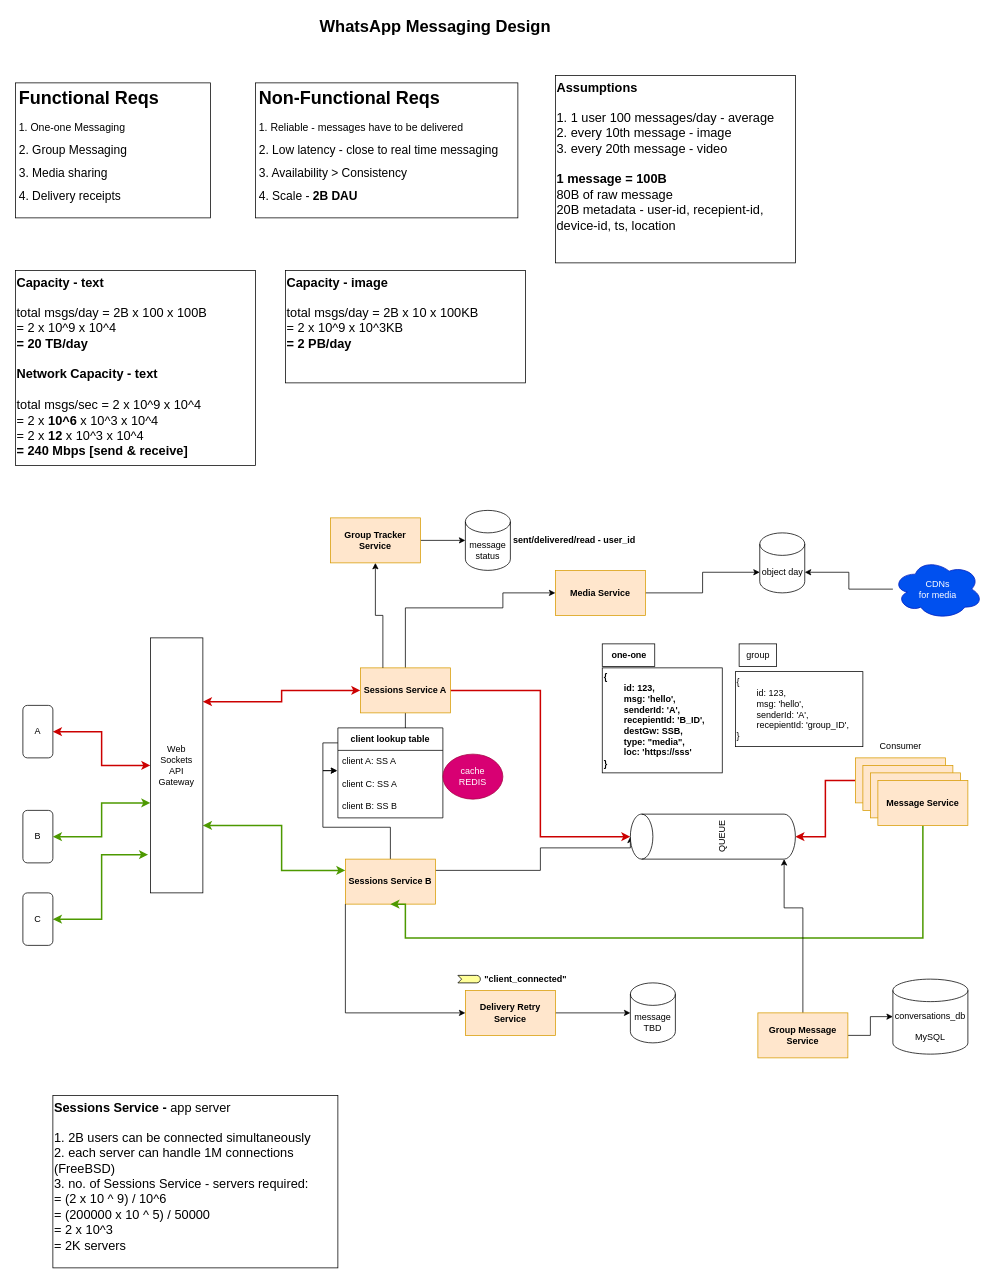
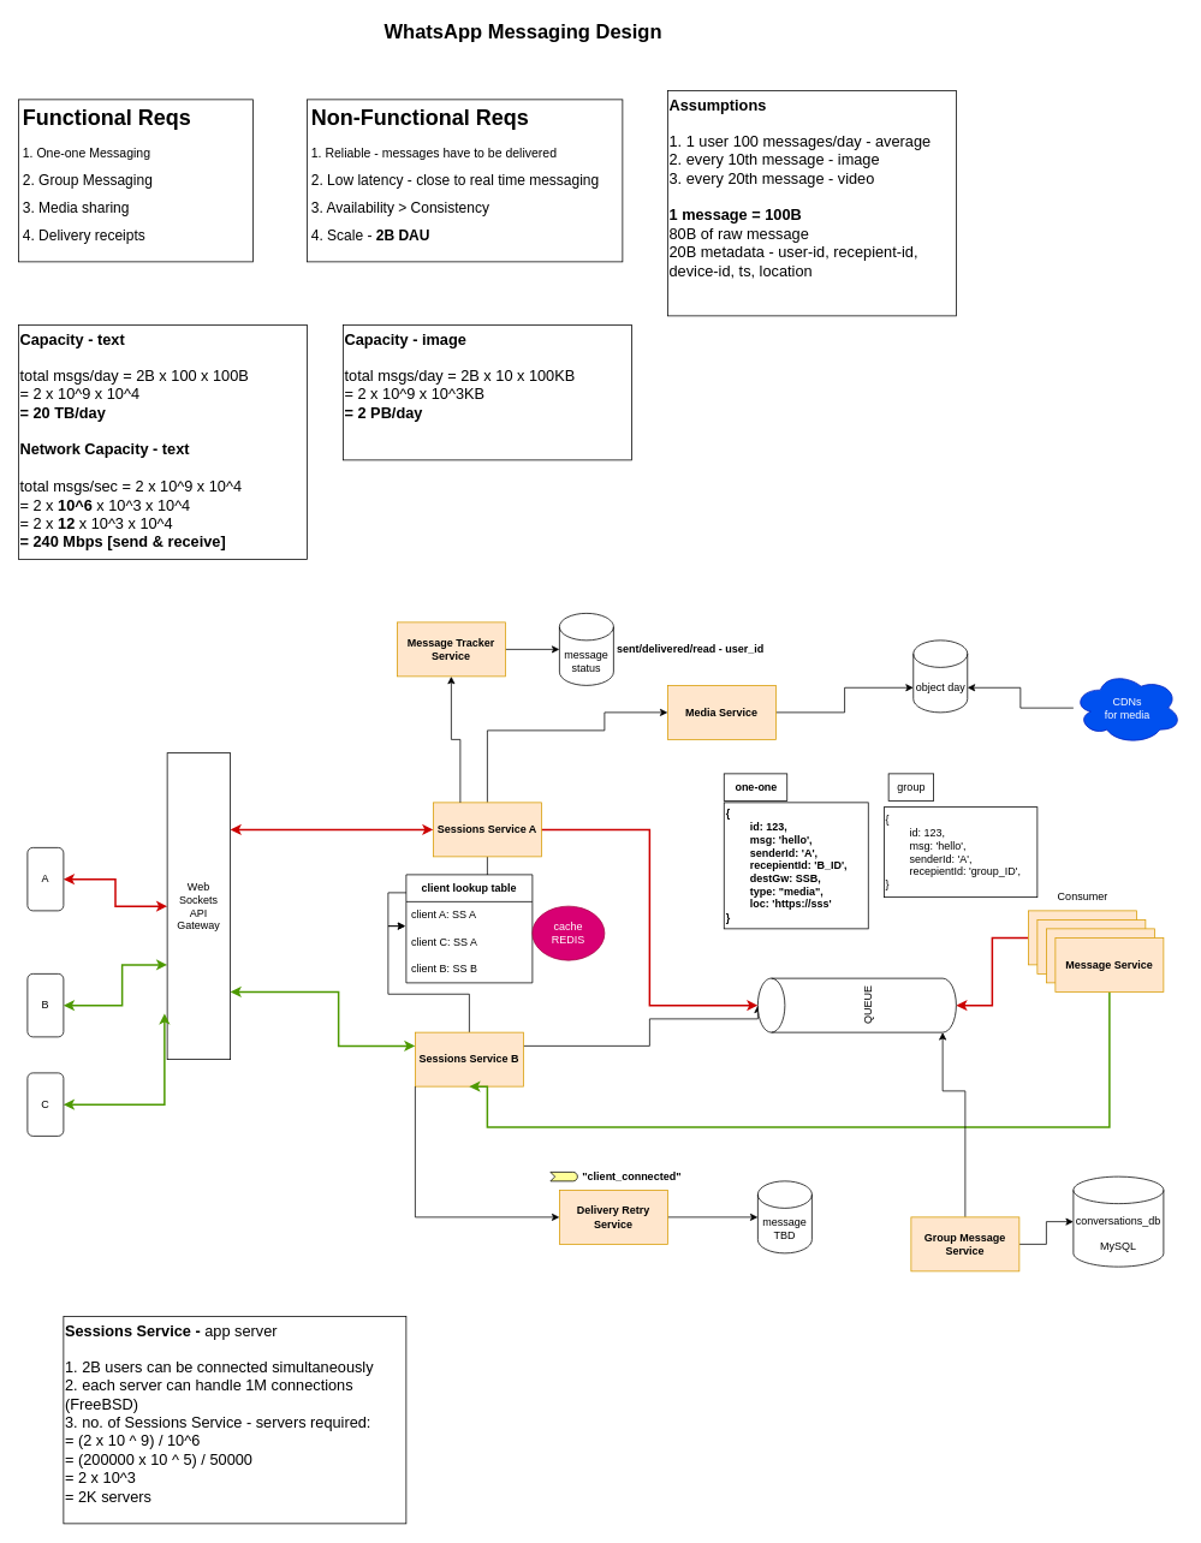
  <mxCell id="0" />
  <mxCell id="1" parent="0" />
  <mxCell id="2" value="&lt;h1&gt;Functional Reqs&lt;/h1&gt;&lt;p&gt;&lt;font style=&quot;font-size: 14px;&quot;&gt;1. One-one Messaging&lt;/font&gt;&lt;/p&gt;&lt;p&gt;&lt;font size=&quot;3&quot;&gt;2. Group Messaging&lt;/font&gt;&lt;/p&gt;&lt;p&gt;&lt;font size=&quot;3&quot;&gt;3. Media sharing&lt;/font&gt;&lt;/p&gt;&lt;p&gt;&lt;font size=&quot;3&quot;&gt;4. Delivery receipts&lt;/font&gt;&lt;/p&gt;" style="text;html=1;strokeColor=default;fillColor=none;spacing=5;spacingTop=-20;whiteSpace=wrap;overflow=hidden;rounded=0;" parent="1" vertex="1"><mxGeometry x="20" y="110" width="260" height="180" as="geometry" /></mxCell>
  <mxCell id="3" value="&lt;h1&gt;Non-Functional Reqs&lt;/h1&gt;&lt;p&gt;&lt;font style=&quot;font-size: 14px;&quot;&gt;1. Reliable - messages have to be delivered&lt;/font&gt;&lt;/p&gt;&lt;p&gt;&lt;font size=&quot;3&quot;&gt;2. Low latency - close to real time messaging&lt;/font&gt;&lt;/p&gt;&lt;p&gt;&lt;font size=&quot;3&quot;&gt;3. Availability &amp;gt; Consistency&lt;/font&gt;&lt;/p&gt;&lt;p&gt;&lt;font size=&quot;3&quot;&gt;4. Scale - &lt;b&gt;2B DAU&lt;/b&gt;&lt;/font&gt;&lt;/p&gt;" style="text;html=1;strokeColor=default;fillColor=none;spacing=5;spacingTop=-20;whiteSpace=wrap;overflow=hidden;rounded=0;" parent="1" vertex="1"><mxGeometry x="340" y="110" width="350" height="180" as="geometry" /></mxCell>
  <mxCell id="4" value="WhatsApp Messaging Design" style="text;html=1;strokeColor=none;fillColor=none;align=center;verticalAlign=middle;whiteSpace=wrap;rounded=0;fontSize=22;fontStyle=1" parent="1" vertex="1"><mxGeometry x="370" y="20" width="420" height="30" as="geometry" /></mxCell>
  <mxCell id="5" value="&lt;b&gt;Assumptions&lt;/b&gt;&lt;br&gt;&lt;br&gt;1. 1 user 100 messages/day - average&lt;br&gt;2. every 10th message - image&lt;br&gt;3. every 20th message - video&lt;br&gt;&lt;br&gt;&lt;b&gt;1 message = 100B&lt;/b&gt;&lt;br&gt;80B of raw message&lt;br&gt;20B metadata - user-id, recepient-id, device-id, ts, location" style="text;html=1;strokeColor=default;fillColor=none;align=left;verticalAlign=top;whiteSpace=wrap;rounded=0;fontSize=17;" parent="1" vertex="1"><mxGeometry x="740" y="100" width="320" height="250" as="geometry" /></mxCell>
  <mxCell id="6" value="&lt;b&gt;Capacity - text&lt;/b&gt;&lt;br&gt;&lt;br&gt;total msgs/day = 2B x 100 x 100B&lt;br&gt;= 2 x 10^9 x 10^4&lt;br&gt;&lt;b&gt;= 20 TB/day&lt;/b&gt;&lt;br&gt;&lt;br&gt;&lt;b style=&quot;border-color: var(--border-color);&quot;&gt;Network Capacity - text&lt;/b&gt;&lt;br&gt;&lt;br&gt;total msgs/sec = 2 x 10^9 x 10^4&lt;br&gt;= 2 x &lt;b&gt;10^6&lt;/b&gt; x 10^3 x 10^4&lt;br&gt;= 2 x&amp;nbsp;&lt;b style=&quot;border-color: var(--border-color);&quot;&gt;12&lt;/b&gt;&amp;nbsp;x 10^3 x 10^4&lt;br&gt;&lt;b&gt;= 240 Mbps [send &amp;amp; receive]&lt;/b&gt;" style="text;html=1;strokeColor=default;fillColor=none;align=left;verticalAlign=top;whiteSpace=wrap;rounded=0;fontSize=17;" parent="1" vertex="1"><mxGeometry x="20" y="360" width="320" height="260" as="geometry" /></mxCell>
  <mxCell id="7" value="&lt;b&gt;Capacity - image&lt;/b&gt;&lt;br&gt;&lt;br&gt;total msgs/day = 2B x 10 x 100KB&lt;br&gt;= 2 x 10^9 x 10^3KB&lt;br&gt;&lt;b&gt;= 2 PB/day&lt;/b&gt;&lt;br&gt;" style="text;html=1;strokeColor=default;fillColor=none;align=left;verticalAlign=top;whiteSpace=wrap;rounded=0;fontSize=17;" parent="1" vertex="1"><mxGeometry x="380" y="360" width="320" height="150" as="geometry" /></mxCell>
  <mxCell id="8" style="edgeStyle=orthogonalEdgeStyle;rounded=0;orthogonalLoop=1;jettySize=auto;html=1;fillColor=#f8cecc;strokeColor=#CC0000;jumpStyle=arc;strokeWidth=2;startArrow=classic;startFill=1;" parent="1" source="9" target="14" edge="1"><mxGeometry relative="1" as="geometry" /></mxCell>
  <mxCell id="9" value="A" style="rounded=1;whiteSpace=wrap;html=1;" parent="1" vertex="1"><mxGeometry x="30" y="940" width="40" height="70" as="geometry" /></mxCell>
  <mxCell id="10" value="B" style="rounded=1;whiteSpace=wrap;html=1;" parent="1" vertex="1"><mxGeometry x="30" y="1080" width="40" height="70" as="geometry" /></mxCell>
  <mxCell id="11" style="edgeStyle=orthogonalEdgeStyle;rounded=0;orthogonalLoop=1;jettySize=auto;html=1;exitX=1;exitY=0.25;exitDx=0;exitDy=0;fillColor=#f8cecc;strokeColor=#CC0000;jumpStyle=arc;strokeWidth=2;startArrow=classic;startFill=1;" parent="1" source="14" target="18" edge="1"><mxGeometry relative="1" as="geometry" /></mxCell>
  <mxCell id="12" style="edgeStyle=orthogonalEdgeStyle;rounded=0;orthogonalLoop=1;jettySize=auto;html=1;strokeColor=#4D9900;strokeWidth=2;startArrow=classic;startFill=1;" parent="1" source="14" target="21" edge="1"><mxGeometry relative="1" as="geometry"><Array as="points"><mxPoint x="375" y="1100" /><mxPoint x="375" y="1160" /></Array></mxGeometry></mxCell>
  <mxCell id="13" style="edgeStyle=orthogonalEdgeStyle;rounded=0;orthogonalLoop=1;jettySize=auto;html=1;entryX=1;entryY=0.5;entryDx=0;entryDy=0;strokeColor=#4D9900;strokeWidth=2;startArrow=classic;startFill=1;" parent="1" source="14" target="10" edge="1"><mxGeometry relative="1" as="geometry"><Array as="points"><mxPoint x="135" y="1070" /><mxPoint x="135" y="1115" /></Array></mxGeometry></mxCell>
- <mxCell id="14" value="Web Sockets&lt;br&gt;API&lt;br&gt;Gateway" style="rounded=0;whiteSpace=wrap;html=1;" parent="1" vertex="1"><mxGeometry x="200" y="850" width="70" height="340" as="geometry" /></mxCell>
+ <mxCell id="14" value="Web Sockets&lt;br&gt;API&lt;br&gt;Gateway" style="rounded=0;whiteSpace=wrap;html=1;" parent="1" vertex="1"><mxGeometry x="185" y="835" width="70" height="340" as="geometry" /></mxCell>
  <mxCell id="15" style="edgeStyle=orthogonalEdgeStyle;rounded=0;orthogonalLoop=1;jettySize=auto;html=1;entryX=-0.007;entryY=-0.1;entryDx=0;entryDy=0;entryPerimeter=0;" parent="1" source="18" target="24" edge="1"><mxGeometry relative="1" as="geometry" /></mxCell>
  <mxCell id="16" style="edgeStyle=orthogonalEdgeStyle;rounded=0;orthogonalLoop=1;jettySize=auto;html=1;entryX=0.5;entryY=0;entryDx=0;entryDy=0;entryPerimeter=0;fillColor=#f8cecc;strokeColor=#CC0000;jumpStyle=arc;strokeWidth=2;" parent="1" source="18" target="28" edge="1"><mxGeometry relative="1" as="geometry" /></mxCell>
  <mxCell id="17" style="edgeStyle=orthogonalEdgeStyle;rounded=0;orthogonalLoop=1;jettySize=auto;html=1;entryX=0;entryY=0.5;entryDx=0;entryDy=0;" parent="1" source="18" target="52" edge="1"><mxGeometry relative="1" as="geometry"><Array as="points"><mxPoint x="540" y="810" /><mxPoint x="670" y="810" /><mxPoint x="670" y="790" /></Array></mxGeometry></mxCell>
  <mxCell id="18" value="Sessions Service A" style="rounded=0;whiteSpace=wrap;html=1;fontStyle=1;fillColor=#ffe6cc;strokeColor=#d79b00;" parent="1" vertex="1"><mxGeometry x="480" y="890" width="120" height="60" as="geometry" /></mxCell>
  <mxCell id="19" style="edgeStyle=orthogonalEdgeStyle;rounded=0;orthogonalLoop=1;jettySize=auto;html=1;entryX=-0.007;entryY=-0.1;entryDx=0;entryDy=0;entryPerimeter=0;" parent="1" source="21" target="24" edge="1"><mxGeometry relative="1" as="geometry" /></mxCell>
  <mxCell id="20" style="edgeStyle=orthogonalEdgeStyle;rounded=0;orthogonalLoop=1;jettySize=auto;html=1;entryX=0.5;entryY=0;entryDx=0;entryDy=0;entryPerimeter=0;" parent="1" source="21" target="28" edge="1"><mxGeometry relative="1" as="geometry"><Array as="points"><mxPoint x="720" y="1160" /><mxPoint x="720" y="1130" /><mxPoint x="840" y="1130" /></Array></mxGeometry></mxCell>
  <mxCell id="21" value="Sessions Service B" style="rounded=0;whiteSpace=wrap;html=1;fontStyle=1;fillColor=#ffe6cc;strokeColor=#d79b00;" parent="1" vertex="1"><mxGeometry x="460" y="1145" width="120" height="60" as="geometry" /></mxCell>
  <mxCell id="22" value="client lookup table" style="swimlane;fontStyle=1;childLayout=stackLayout;horizontal=1;startSize=30;horizontalStack=0;resizeParent=1;resizeParentMax=0;resizeLast=0;collapsible=1;marginBottom=0;whiteSpace=wrap;html=1;" parent="1" vertex="1"><mxGeometry x="450" y="970" width="140" height="120" as="geometry" /></mxCell>
  <mxCell id="23" value="client A: SS A" style="text;strokeColor=none;fillColor=none;align=left;verticalAlign=middle;spacingLeft=4;spacingRight=4;overflow=hidden;points=[[0,0.5],[1,0.5]];portConstraint=eastwest;rotatable=0;whiteSpace=wrap;html=1;" parent="22" vertex="1"><mxGeometry y="30" width="140" height="30" as="geometry" /></mxCell>
  <mxCell id="24" value="client C: SS A" style="text;strokeColor=none;fillColor=none;align=left;verticalAlign=middle;spacingLeft=4;spacingRight=4;overflow=hidden;points=[[0,0.5],[1,0.5]];portConstraint=eastwest;rotatable=0;whiteSpace=wrap;html=1;" parent="22" vertex="1"><mxGeometry y="60" width="140" height="30" as="geometry" /></mxCell>
  <mxCell id="25" value="client B: SS B" style="text;strokeColor=none;fillColor=none;align=left;verticalAlign=middle;spacingLeft=4;spacingRight=4;overflow=hidden;points=[[0,0.5],[1,0.5]];portConstraint=eastwest;rotatable=0;whiteSpace=wrap;html=1;" parent="22" vertex="1"><mxGeometry y="90" width="140" height="30" as="geometry" /></mxCell>
  <mxCell id="26" style="edgeStyle=orthogonalEdgeStyle;rounded=0;orthogonalLoop=1;jettySize=auto;html=1;entryX=0.5;entryY=1;entryDx=0;entryDy=0;entryPerimeter=0;fillColor=#f8cecc;strokeColor=#CC0000;jumpStyle=arc;strokeWidth=2;" parent="1" source="27" target="28" edge="1"><mxGeometry relative="1" as="geometry" /></mxCell>
  <mxCell id="27" value="Message Service" style="rounded=0;whiteSpace=wrap;html=1;fillColor=#ffe6cc;strokeColor=#d79b00;fontStyle=1" parent="1" vertex="1"><mxGeometry x="1140" y="1010" width="120" height="60" as="geometry" /></mxCell>
  <mxCell id="28" value="QUEUE" style="shape=cylinder3;whiteSpace=wrap;html=1;boundedLbl=1;backgroundOutline=1;size=15;rotation=-90;" parent="1" vertex="1"><mxGeometry x="920" y="1005" width="60" height="220" as="geometry" /></mxCell>
  <mxCell id="29" value="Consumer" style="text;html=1;align=center;verticalAlign=middle;resizable=0;points=[];autosize=1;strokeColor=none;fillColor=none;" parent="1" vertex="1"><mxGeometry x="1160" y="980" width="80" height="30" as="geometry" /></mxCell>
  <mxCell id="30" value="{&lt;br&gt;&lt;span style=&quot;white-space: pre;&quot;&gt;&#09;&lt;/span&gt;id: 123,&lt;br&gt;&lt;span style=&quot;white-space: pre;&quot;&gt;&#09;&lt;/span&gt;msg: 'hello',&lt;br&gt;&lt;span style=&quot;white-space: pre;&quot;&gt;&#09;&lt;/span&gt;senderId: 'A',&lt;br&gt;&lt;span style=&quot;white-space: pre;&quot;&gt;&#09;&lt;/span&gt;recepientId: 'B_ID',&lt;br&gt;&lt;span style=&quot;white-space: pre;&quot;&gt;&#09;&lt;/span&gt;destGw: SSB,&lt;br&gt;&lt;span style=&quot;white-space: pre;&quot;&gt;&#09;&lt;/span&gt;type: &quot;media&quot;,&lt;br&gt;&lt;span style=&quot;white-space: pre;&quot;&gt;&#09;&lt;/span&gt;loc: 'https://sss'&lt;br&gt;}" style="text;html=1;align=left;verticalAlign=middle;resizable=0;points=[];autosize=1;strokeColor=default;fillColor=none;fontStyle=1" parent="1" vertex="1"><mxGeometry x="802.5" y="890" width="160" height="140" as="geometry" /></mxCell>
  <mxCell id="31" value="Message Service" style="rounded=0;whiteSpace=wrap;html=1;fillColor=#ffe6cc;strokeColor=#d79b00;fontStyle=1" parent="1" vertex="1"><mxGeometry x="1150" y="1020" width="120" height="60" as="geometry" /></mxCell>
  <mxCell id="32" value="Message Service" style="rounded=0;whiteSpace=wrap;html=1;fillColor=#ffe6cc;strokeColor=#d79b00;fontStyle=1" parent="1" vertex="1"><mxGeometry x="1160" y="1030" width="120" height="60" as="geometry" /></mxCell>
  <mxCell id="33" style="edgeStyle=orthogonalEdgeStyle;rounded=0;orthogonalLoop=1;jettySize=auto;html=1;entryX=0.5;entryY=1;entryDx=0;entryDy=0;strokeColor=#4D9900;strokeWidth=2;" parent="1" source="34" target="21" edge="1"><mxGeometry relative="1" as="geometry"><Array as="points"><mxPoint x="1230" y="1250" /><mxPoint x="540" y="1250" /></Array></mxGeometry></mxCell>
  <mxCell id="34" value="Message Service" style="rounded=0;whiteSpace=wrap;html=1;fillColor=#ffe6cc;strokeColor=#d79b00;fontStyle=1" parent="1" vertex="1"><mxGeometry x="1170" y="1040" width="120" height="60" as="geometry" /></mxCell>
  <mxCell id="35" style="edgeStyle=orthogonalEdgeStyle;rounded=0;orthogonalLoop=1;jettySize=auto;html=1;entryX=-0.043;entryY=0.85;entryDx=0;entryDy=0;entryPerimeter=0;startArrow=classic;startFill=1;fontColor=#4D9900;fontSize=16;strokeWidth=2;strokeColor=#4D9900;" parent="1" source="36" target="14" edge="1"><mxGeometry relative="1" as="geometry" /></mxCell>
  <mxCell id="36" value="C" style="rounded=1;whiteSpace=wrap;html=1;" parent="1" vertex="1"><mxGeometry x="30" y="1190" width="40" height="70" as="geometry" /></mxCell>
  <mxCell id="37" value="one-one" style="text;html=1;align=center;verticalAlign=middle;resizable=0;points=[];autosize=1;strokeColor=default;fillColor=none;fontStyle=1" parent="1" vertex="1"><mxGeometry x="802.5" y="858" width="70" height="30" as="geometry" /></mxCell>
  <mxCell id="38" value="{&lt;br&gt;&lt;span style=&quot;white-space: pre;&quot;&gt;&#09;&lt;/span&gt;id: 123,&lt;br&gt;&lt;span style=&quot;white-space: pre;&quot;&gt;&#09;&lt;/span&gt;msg: 'hello',&lt;br&gt;&lt;span style=&quot;white-space: pre;&quot;&gt;&#09;&lt;/span&gt;senderId: 'A',&lt;br&gt;&lt;span style=&quot;white-space: pre;&quot;&gt;&#09;&lt;/span&gt;recepientId: 'group_ID',&lt;br&gt;}" style="text;html=1;align=left;verticalAlign=middle;resizable=0;points=[];autosize=1;strokeColor=default;fillColor=none;" parent="1" vertex="1"><mxGeometry x="980" y="895" width="170" height="100" as="geometry" /></mxCell>
  <mxCell id="39" value="group" style="text;html=1;align=center;verticalAlign=middle;resizable=0;points=[];autosize=1;strokeColor=default;fillColor=none;" parent="1" vertex="1"><mxGeometry x="985" y="858" width="50" height="30" as="geometry" /></mxCell>
  <mxCell id="40" value="message&lt;br&gt;TBD" style="shape=cylinder3;whiteSpace=wrap;html=1;boundedLbl=1;backgroundOutline=1;size=15;" parent="1" vertex="1"><mxGeometry x="840" y="1310" width="60" height="80" as="geometry" /></mxCell>
  <mxCell id="41" style="edgeStyle=orthogonalEdgeStyle;rounded=0;orthogonalLoop=1;jettySize=auto;html=1;entryX=0;entryY=0.5;entryDx=0;entryDy=0;entryPerimeter=0;" parent="1" source="43" target="40" edge="1"><mxGeometry relative="1" as="geometry" /></mxCell>
  <mxCell id="42" style="edgeStyle=orthogonalEdgeStyle;rounded=0;orthogonalLoop=1;jettySize=auto;html=1;entryX=0;entryY=1;entryDx=0;entryDy=0;startArrow=classic;startFill=1;endArrow=none;endFill=0;" parent="1" source="43" target="21" edge="1"><mxGeometry relative="1" as="geometry" /></mxCell>
  <mxCell id="43" value="Delivery Retry Service" style="rounded=0;whiteSpace=wrap;html=1;fillColor=#ffe6cc;strokeColor=#d79b00;fontStyle=1" parent="1" vertex="1"><mxGeometry x="620" y="1320" width="120" height="60" as="geometry" /></mxCell>
  <mxCell id="44" value="" style="html=1;outlineConnect=0;whiteSpace=wrap;fillColor=#ffff99;shape=mxgraph.archimate3.event;" parent="1" vertex="1"><mxGeometry x="610" y="1300" width="30" height="10" as="geometry" /></mxCell>
  <mxCell id="45" value="&quot;client_connected&quot;" style="text;html=1;align=center;verticalAlign=middle;resizable=0;points=[];autosize=1;strokeColor=none;fillColor=none;fontStyle=1" parent="1" vertex="1"><mxGeometry x="635" y="1290" width="130" height="30" as="geometry" /></mxCell>
  <mxCell id="46" value="conversations_db&lt;br&gt;&lt;br&gt;MySQL" style="shape=cylinder3;whiteSpace=wrap;html=1;boundedLbl=1;backgroundOutline=1;size=15;" parent="1" vertex="1"><mxGeometry x="1190" y="1305" width="100" height="100" as="geometry" /></mxCell>
  <mxCell id="47" style="edgeStyle=orthogonalEdgeStyle;rounded=0;orthogonalLoop=1;jettySize=auto;html=1;entryX=0;entryY=1;entryDx=0;entryDy=-15;entryPerimeter=0;" parent="1" source="49" target="28" edge="1"><mxGeometry relative="1" as="geometry"><Array as="points"><mxPoint x="1070" y="1210" /><mxPoint x="1045" y="1210" /></Array></mxGeometry></mxCell>
  <mxCell id="48" style="edgeStyle=orthogonalEdgeStyle;rounded=0;orthogonalLoop=1;jettySize=auto;html=1;entryX=0;entryY=0.5;entryDx=0;entryDy=0;entryPerimeter=0;" parent="1" source="49" target="46" edge="1"><mxGeometry relative="1" as="geometry" /></mxCell>
  <mxCell id="49" value="Group Message Service" style="rounded=0;whiteSpace=wrap;html=1;fillColor=#ffe6cc;strokeColor=#d79b00;fontStyle=1" parent="1" vertex="1"><mxGeometry x="1010" y="1350" width="120" height="60" as="geometry" /></mxCell>
  <mxCell id="50" value="object day" style="shape=cylinder3;whiteSpace=wrap;html=1;boundedLbl=1;backgroundOutline=1;size=15;" parent="1" vertex="1"><mxGeometry x="1012.5" y="710" width="60" height="80" as="geometry" /></mxCell>
  <mxCell id="51" style="edgeStyle=orthogonalEdgeStyle;rounded=0;orthogonalLoop=1;jettySize=auto;html=1;entryX=0;entryY=0;entryDx=0;entryDy=52.5;entryPerimeter=0;" parent="1" source="52" target="50" edge="1"><mxGeometry relative="1" as="geometry" /></mxCell>
  <mxCell id="52" value="Media Service" style="rounded=0;whiteSpace=wrap;html=1;fillColor=#ffe6cc;strokeColor=#d79b00;fontStyle=1" parent="1" vertex="1"><mxGeometry x="740" y="760" width="120" height="60" as="geometry" /></mxCell>
  <mxCell id="53" style="edgeStyle=orthogonalEdgeStyle;rounded=0;orthogonalLoop=1;jettySize=auto;html=1;" parent="1" source="55" target="56" edge="1"><mxGeometry relative="1" as="geometry" /></mxCell>
  <mxCell id="54" style="edgeStyle=orthogonalEdgeStyle;rounded=0;orthogonalLoop=1;jettySize=auto;html=1;entryX=0.25;entryY=0;entryDx=0;entryDy=0;startArrow=classic;startFill=1;endArrow=none;endFill=0;" parent="1" source="55" target="18" edge="1"><mxGeometry relative="1" as="geometry" /></mxCell>
- <mxCell id="55" value="Group Tracker Service" style="rounded=0;whiteSpace=wrap;html=1;fillColor=#ffe6cc;strokeColor=#d79b00;fontStyle=1" parent="1" vertex="1"><mxGeometry x="440" y="690" width="120" height="60" as="geometry" /></mxCell>
+ <mxCell id="55" value="Message Tracker Service" style="rounded=0;whiteSpace=wrap;html=1;fillColor=#ffe6cc;strokeColor=#d79b00;fontStyle=1" parent="1" vertex="1"><mxGeometry x="440" y="690" width="120" height="60" as="geometry" /></mxCell>
  <mxCell id="56" value="message&lt;br&gt;status" style="shape=cylinder3;whiteSpace=wrap;html=1;boundedLbl=1;backgroundOutline=1;size=15;" parent="1" vertex="1"><mxGeometry x="620" y="680" width="60" height="80" as="geometry" /></mxCell>
  <mxCell id="57" value="sent/delivered/read - user_id" style="text;html=1;align=center;verticalAlign=middle;resizable=0;points=[];autosize=1;strokeColor=none;fillColor=none;fontStyle=1" parent="1" vertex="1"><mxGeometry x="670" y="705" width="190" height="30" as="geometry" /></mxCell>
  <mxCell id="58" style="edgeStyle=orthogonalEdgeStyle;rounded=0;orthogonalLoop=1;jettySize=auto;html=1;entryX=1;entryY=0;entryDx=0;entryDy=52.5;entryPerimeter=0;" parent="1" source="59" target="50" edge="1"><mxGeometry relative="1" as="geometry" /></mxCell>
  <mxCell id="59" value="CDNs&lt;br&gt;for media" style="ellipse;shape=cloud;whiteSpace=wrap;html=1;fillColor=#0050ef;strokeColor=#001DBC;fontColor=#ffffff;" parent="1" vertex="1"><mxGeometry x="1190" y="745" width="120" height="80" as="geometry" /></mxCell>
  <mxCell id="60" value="cache&lt;br&gt;REDIS" style="ellipse;whiteSpace=wrap;html=1;fillColor=#d80073;strokeColor=#A50040;fontColor=#ffffff;" parent="1" vertex="1"><mxGeometry x="590" y="1005" width="80" height="60" as="geometry" /></mxCell>
  <mxCell id="61" value="&lt;b&gt;Sessions Service - &lt;/b&gt;app server&lt;br&gt;&lt;br&gt;1. 2B users can be connected simultaneously&lt;br&gt;2. each server can handle 1M connections (FreeBSD)&lt;br&gt;3. no. of Sessions Service - servers required:&lt;br&gt;= (2 x 10 ^ 9) / 10^6&amp;nbsp;&lt;br&gt;= (200000 x 10 ^ 5) / 50000&lt;br&gt;= 2 x 10^3&lt;br&gt;= 2K servers" style="text;html=1;strokeColor=default;fillColor=none;align=left;verticalAlign=top;whiteSpace=wrap;rounded=0;fontSize=17;" vertex="1" parent="1"><mxGeometry x="70" y="1460" width="380" height="230" as="geometry" /></mxCell>
